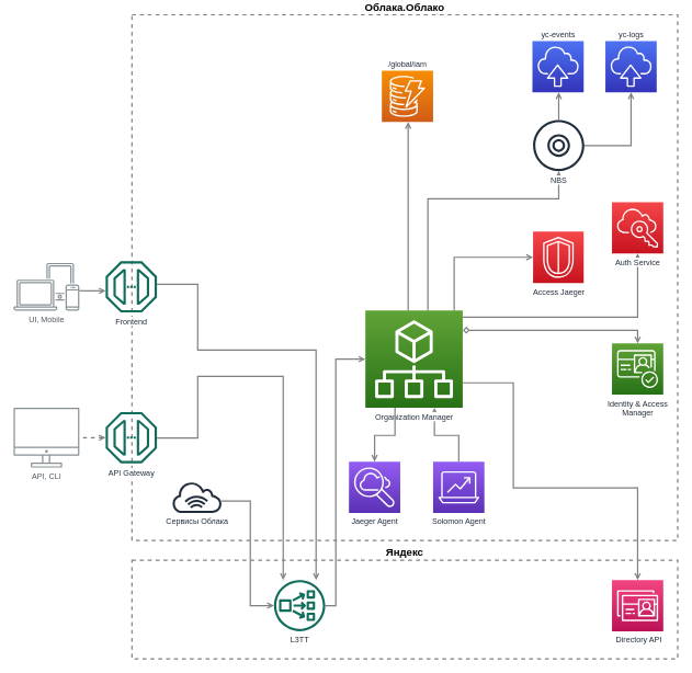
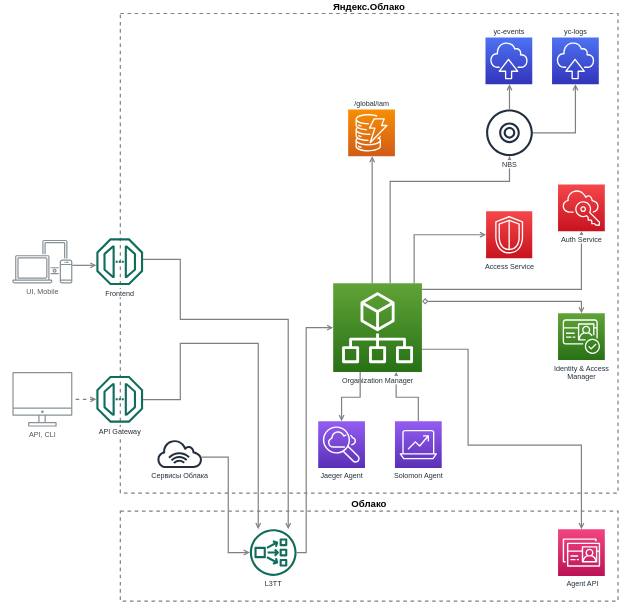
  <mxCell id="0" />
  <mxCell id="1" parent="0" />
- <mxCell id="2" value="&lt;div style=&quot;font-size: 16px;&quot;&gt;Облака.Облако&lt;/div&gt;" style="rounded=0;whiteSpace=wrap;html=1;strokeColor=#808080;strokeWidth=2;fillColor=none;gradientColor=#F34482;dashed=1;labelPosition=center;verticalLabelPosition=top;align=center;verticalAlign=bottom;fontSize=16;fontStyle=1" parent="1" vertex="1"><mxGeometry x="200" y="20" width="830" height="800" as="geometry" /></mxCell>
- <mxCell id="3" value="&lt;div style=&quot;font-size: 16px&quot;&gt;Яндекс&lt;/div&gt;" style="rounded=0;whiteSpace=wrap;html=1;strokeColor=#808080;strokeWidth=2;fillColor=none;gradientColor=#F34482;dashed=1;labelPosition=center;verticalLabelPosition=top;align=center;verticalAlign=bottom;fontSize=16;fontStyle=1" parent="1" vertex="1"><mxGeometry x="200" y="850" width="830" height="150" as="geometry" /></mxCell>
+ <mxCell id="2" value="&lt;div style=&quot;font-size: 16px;&quot;&gt;Яндекс.Облако&lt;/div&gt;" style="rounded=0;whiteSpace=wrap;html=1;strokeColor=#808080;strokeWidth=2;fillColor=none;gradientColor=#F34482;dashed=1;labelPosition=center;verticalLabelPosition=top;align=center;verticalAlign=bottom;fontSize=16;fontStyle=1" parent="1" vertex="1"><mxGeometry x="200" y="20" width="830" height="800" as="geometry" /></mxCell>
+ <mxCell id="3" value="&lt;div style=&quot;font-size: 16px&quot;&gt;Облако&lt;/div&gt;" style="rounded=0;whiteSpace=wrap;html=1;strokeColor=#808080;strokeWidth=2;fillColor=none;gradientColor=#F34482;dashed=1;labelPosition=center;verticalLabelPosition=top;align=center;verticalAlign=bottom;fontSize=16;fontStyle=1" parent="1" vertex="1"><mxGeometry x="200" y="850" width="830" height="150" as="geometry" /></mxCell>
  <mxCell id="4" value="" style="edgeStyle=orthogonalEdgeStyle;html=1;endArrow=none;elbow=vertical;startArrow=open;startFill=0;strokeColor=#808080;rounded=0;strokeWidth=2;endFill=0;" parent="1" source="18" target="15" edge="1"><mxGeometry width="100" relative="1" as="geometry"><mxPoint x="660" y="749" as="sourcePoint" /><mxPoint x="553" y="600" as="targetPoint" /><Array as="points"><mxPoint x="380" y="919" /><mxPoint x="380" y="760" /></Array></mxGeometry></mxCell>
  <mxCell id="5" value="API, CLI" style="outlineConnect=0;gradientColor=none;fontColor=#545B64;strokeColor=none;fillColor=#879196;dashed=0;verticalLabelPosition=bottom;verticalAlign=top;align=center;html=1;fontSize=12;fontStyle=0;aspect=fixed;shape=mxgraph.aws4.illustration_desktop;pointerEvents=1;labelBackgroundColor=#ffffff;" parent="1" vertex="1"><mxGeometry x="20" y="618" width="100" height="91" as="geometry" /></mxCell>
  <mxCell id="6" value="UI, Mobile" style="outlineConnect=0;gradientColor=none;fontColor=#545B64;strokeColor=none;fillColor=#879196;dashed=0;verticalLabelPosition=bottom;verticalAlign=top;align=center;html=1;fontSize=12;fontStyle=0;aspect=fixed;shape=mxgraph.aws4.illustration_devices;pointerEvents=1" parent="1" vertex="1"><mxGeometry x="20" y="397.5" width="100" height="73" as="geometry" /></mxCell>
- <mxCell id="7" value="/global/iam" style="outlineConnect=0;fontColor=#232F3E;gradientColor=#F78E04;gradientDirection=north;fillColor=#D05C17;strokeColor=#ffffff;dashed=0;verticalLabelPosition=top;verticalAlign=bottom;align=center;html=1;fontSize=12;fontStyle=0;aspect=fixed;shape=mxgraph.aws4.resourceIcon;resIcon=mxgraph.aws4.dynamodb;labelPosition=center;" parent="1" vertex="1"><mxGeometry x="580" y="105" width="78" height="78" as="geometry" /></mxCell>
- <mxCell id="8" value="Access Jaeger" style="outlineConnect=0;fontColor=#232F3E;gradientColor=#F54749;gradientDirection=north;fillColor=#C7131F;strokeColor=#ffffff;dashed=0;verticalLabelPosition=bottom;verticalAlign=top;align=center;html=1;fontSize=12;fontStyle=0;aspect=fixed;shape=mxgraph.aws4.resourceIcon;resIcon=mxgraph.aws4.security_identity_and_compliance;" parent="1" vertex="1"><mxGeometry x="810" y="350" width="77" height="78" as="geometry" /></mxCell>
+ <mxCell id="7" value="/global/iam" style="outlineConnect=0;fontColor=#232F3E;gradientColor=#F78E04;gradientDirection=north;fillColor=#D05C17;strokeColor=#ffffff;dashed=0;verticalLabelPosition=top;verticalAlign=bottom;align=center;html=1;fontSize=12;fontStyle=0;aspect=fixed;shape=mxgraph.aws4.resourceIcon;resIcon=mxgraph.aws4.dynamodb;labelPosition=center;" parent="1" vertex="1"><mxGeometry x="580" y="180" width="78" height="78" as="geometry" /></mxCell>
+ <mxCell id="8" value="Access Service" style="outlineConnect=0;fontColor=#232F3E;gradientColor=#F54749;gradientDirection=north;fillColor=#C7131F;strokeColor=#ffffff;dashed=0;verticalLabelPosition=bottom;verticalAlign=top;align=center;html=1;fontSize=12;fontStyle=0;aspect=fixed;shape=mxgraph.aws4.resourceIcon;resIcon=mxgraph.aws4.security_identity_and_compliance;" parent="1" vertex="1"><mxGeometry x="810" y="350" width="77" height="78" as="geometry" /></mxCell>
  <mxCell id="9" value="" style="edgeStyle=orthogonalEdgeStyle;html=1;endArrow=none;elbow=vertical;startArrow=open;startFill=0;strokeColor=#808080;rounded=0;strokeWidth=2;endFill=0;" parent="1" source="7" edge="1"><mxGeometry width="100" relative="1" as="geometry"><mxPoint x="700" y="380" as="sourcePoint" /><mxPoint x="620" y="470" as="targetPoint" /><Array as="points"><mxPoint x="620" y="380" /><mxPoint x="620" y="380" /></Array></mxGeometry></mxCell>
  <mxCell id="10" value="" style="edgeStyle=orthogonalEdgeStyle;html=1;endArrow=none;elbow=vertical;startArrow=open;startFill=0;strokeColor=#808080;rounded=0;strokeWidth=2;endFill=0;" parent="1" target="6" edge="1"><mxGeometry width="100" relative="1" as="geometry"><mxPoint x="160" y="440" as="sourcePoint" /><mxPoint x="-80" y="463" as="targetPoint" /><Array as="points"><mxPoint x="130" y="440" /><mxPoint x="130" y="440" /></Array></mxGeometry></mxCell>
  <mxCell id="11" value="" style="edgeStyle=orthogonalEdgeStyle;html=1;endArrow=none;elbow=vertical;startArrow=open;startFill=0;strokeColor=#808080;rounded=0;strokeWidth=2;endFill=0;dashed=1;" parent="1" source="17" target="5" edge="1"><mxGeometry width="100" relative="1" as="geometry"><mxPoint x="160" y="663.5" as="sourcePoint" /><mxPoint x="91" y="832" as="targetPoint" /><Array as="points" /></mxGeometry></mxCell>
  <mxCell id="12" value="" style="edgeStyle=orthogonalEdgeStyle;html=1;endArrow=none;elbow=vertical;startArrow=open;startFill=0;strokeColor=#808080;rounded=0;strokeWidth=2;endFill=0;" parent="1" source="18" edge="1"><mxGeometry width="100" relative="1" as="geometry"><mxPoint x="430" y="522" as="sourcePoint" /><mxPoint x="238" y="430" as="targetPoint" /><Array as="points"><mxPoint x="480" y="530" /><mxPoint x="300" y="530" /><mxPoint x="300" y="430" /></Array></mxGeometry></mxCell>
  <mxCell id="13" value="" style="edgeStyle=orthogonalEdgeStyle;html=1;endArrow=none;elbow=vertical;startArrow=open;startFill=0;strokeColor=#808080;rounded=0;strokeWidth=2;endFill=0;" parent="1" source="18" edge="1"><mxGeometry width="100" relative="1" as="geometry"><mxPoint x="440" y="650" as="sourcePoint" /><mxPoint x="238" y="664" as="targetPoint" /><Array as="points"><mxPoint x="430" y="570" /><mxPoint x="300" y="570" /><mxPoint x="300" y="664" /></Array></mxGeometry></mxCell>
  <mxCell id="14" value="" style="edgeStyle=orthogonalEdgeStyle;html=1;endArrow=none;elbow=vertical;startArrow=open;startFill=0;strokeColor=#808080;rounded=0;strokeWidth=2;endFill=0;" parent="1" source="8" edge="1"><mxGeometry width="100" relative="1" as="geometry"><mxPoint x="1029" y="520" as="sourcePoint" /><mxPoint x="690" y="470" as="targetPoint" /><Array as="points"><mxPoint x="690" y="389" /></Array></mxGeometry></mxCell>
  <mxCell id="15" value="Сервисы Облака" style="outlineConnect=0;fontColor=#232F3E;gradientColor=none;fillColor=#232F3E;strokeColor=none;dashed=0;verticalLabelPosition=bottom;verticalAlign=top;align=center;html=1;fontSize=12;fontStyle=0;aspect=fixed;pointerEvents=1;shape=mxgraph.aws4.internet_alt1;" parent="1" vertex="1"><mxGeometry x="260" y="730" width="78" height="48" as="geometry" /></mxCell>
  <mxCell id="16" value="Frontend" style="outlineConnect=0;fontColor=#232F3E;gradientColor=none;fillColor=#116D5B;strokeColor=none;dashed=0;verticalLabelPosition=bottom;verticalAlign=top;align=center;html=1;fontSize=12;fontStyle=0;aspect=fixed;pointerEvents=1;shape=mxgraph.aws4.endpoint;labelBackgroundColor=#ffffff;" parent="1" vertex="1"><mxGeometry x="160" y="395" width="78" height="78" as="geometry" /></mxCell>
  <mxCell id="17" value="API Gateway" style="outlineConnect=0;fontColor=#232F3E;gradientColor=none;fillColor=#116D5B;strokeColor=none;dashed=0;verticalLabelPosition=bottom;verticalAlign=top;align=center;html=1;fontSize=12;fontStyle=0;aspect=fixed;pointerEvents=1;shape=mxgraph.aws4.endpoint;labelBackgroundColor=#ffffff;" parent="1" vertex="1"><mxGeometry x="160" y="624.5" width="78" height="78" as="geometry" /></mxCell>
  <mxCell id="18" value="L3TT" style="outlineConnect=0;fontColor=#232F3E;gradientColor=none;fillColor=#116D5B;strokeColor=none;dashed=0;verticalLabelPosition=bottom;verticalAlign=top;align=center;html=1;fontSize=12;fontStyle=0;aspect=fixed;pointerEvents=1;shape=mxgraph.aws4.network_load_balancer;labelBackgroundColor=#ffffff;" parent="1" vertex="1"><mxGeometry x="416" y="880" width="78" height="78" as="geometry" /></mxCell>
  <mxCell id="19" value="" style="edgeStyle=orthogonalEdgeStyle;html=1;endArrow=none;elbow=vertical;startArrow=open;startFill=0;strokeColor=#808080;rounded=0;strokeWidth=2;endFill=0;" parent="1" target="18" edge="1"><mxGeometry width="100" relative="1" as="geometry"><mxPoint x="555" y="544" as="sourcePoint" /><mxPoint x="80" y="450" as="targetPoint" /><Array as="points"><mxPoint x="510" y="544" /><mxPoint x="510" y="919" /></Array></mxGeometry></mxCell>
  <mxCell id="20" value="" style="edgeStyle=orthogonalEdgeStyle;html=1;endArrow=open;elbow=vertical;startArrow=none;startFill=0;strokeColor=#808080;rounded=0;strokeWidth=2;endFill=0;" parent="1" source="21" edge="1"><mxGeometry width="100" relative="1" as="geometry"><mxPoint x="560" y="710" as="sourcePoint" /><mxPoint x="660" y="618" as="targetPoint" /><Array as="points"><mxPoint x="697" y="660" /><mxPoint x="660" y="660" /></Array></mxGeometry></mxCell>
  <mxCell id="21" value="Solomon Agent" style="outlineConnect=0;fontColor=#232F3E;gradientColor=#945DF2;gradientDirection=north;fillColor=#5A30B5;strokeColor=#ffffff;dashed=0;verticalLabelPosition=bottom;verticalAlign=top;align=center;html=1;fontSize=12;fontStyle=0;aspect=fixed;shape=mxgraph.aws4.resourceIcon;resIcon=mxgraph.aws4.analytics;labelBackgroundColor=#ffffff;" parent="1" vertex="1"><mxGeometry x="658" y="700" width="78" height="78" as="geometry" /></mxCell>
  <mxCell id="22" value="Organization Manager" style="outlineConnect=0;fontColor=#232F3E;gradientColor=#60A337;gradientDirection=north;fillColor=#277116;strokeColor=#ffffff;dashed=0;verticalLabelPosition=bottom;verticalAlign=top;align=center;html=1;fontSize=12;fontStyle=0;aspect=fixed;shape=mxgraph.aws4.resourceIcon;resIcon=mxgraph.aws4.organizations;labelBackgroundColor=#ffffff;" parent="1" vertex="1"><mxGeometry x="555" y="470" width="148" height="148" as="geometry" /></mxCell>
  <mxCell id="23" value="&lt;div&gt;Identity &amp;amp; Access&lt;/div&gt;&lt;div&gt;Manager&lt;/div&gt;" style="outlineConnect=0;fontColor=#232F3E;gradientColor=#60A337;gradientDirection=north;fillColor=#277116;strokeColor=#ffffff;dashed=0;verticalLabelPosition=bottom;verticalAlign=top;align=center;html=1;fontSize=12;fontStyle=0;aspect=fixed;shape=mxgraph.aws4.resourceIcon;resIcon=mxgraph.aws4.cognito;" parent="1" vertex="1"><mxGeometry x="930" y="520" width="78" height="78" as="geometry" /></mxCell>
  <mxCell id="24" value="" style="edgeStyle=orthogonalEdgeStyle;html=1;endArrow=diamond;elbow=vertical;startArrow=open;startFill=0;strokeColor=#808080;rounded=0;strokeWidth=2;endFill=0;" parent="1" source="23" target="22" edge="1"><mxGeometry width="100" relative="1" as="geometry"><mxPoint x="820" y="569" as="sourcePoint" /><mxPoint x="713" y="569" as="targetPoint" /><Array as="points"><mxPoint x="969" y="500" /></Array></mxGeometry></mxCell>
- <mxCell id="25" value="&amp;nbsp;Directory API" style="outlineConnect=0;fontColor=#232F3E;gradientColor=#F34482;gradientDirection=north;fillColor=#BC1356;strokeColor=#ffffff;dashed=0;verticalLabelPosition=bottom;verticalAlign=top;align=center;html=1;fontSize=12;fontStyle=0;aspect=fixed;shape=mxgraph.aws4.resourceIcon;resIcon=mxgraph.aws4.directory_service;labelBackgroundColor=#ffffff;" parent="1" vertex="1"><mxGeometry x="930" y="880" width="78" height="78" as="geometry" /></mxCell>
+ <mxCell id="25" value="&amp;nbsp;Agent API" style="outlineConnect=0;fontColor=#232F3E;gradientColor=#F34482;gradientDirection=north;fillColor=#BC1356;strokeColor=#ffffff;dashed=0;verticalLabelPosition=bottom;verticalAlign=top;align=center;html=1;fontSize=12;fontStyle=0;aspect=fixed;shape=mxgraph.aws4.resourceIcon;resIcon=mxgraph.aws4.directory_service;labelBackgroundColor=#ffffff;" parent="1" vertex="1"><mxGeometry x="930" y="880" width="78" height="78" as="geometry" /></mxCell>
  <mxCell id="26" value="" style="edgeStyle=orthogonalEdgeStyle;html=1;endArrow=none;elbow=vertical;startArrow=open;startFill=0;strokeColor=#808080;rounded=0;strokeWidth=2;endFill=0;" parent="1" source="25" edge="1"><mxGeometry width="100" relative="1" as="geometry"><mxPoint x="969" y="910" as="sourcePoint" /><mxPoint x="703" y="580" as="targetPoint" /><Array as="points"><mxPoint x="969" y="740" /><mxPoint x="780" y="740" /><mxPoint x="780" y="580" /></Array></mxGeometry></mxCell>
  <mxCell id="27" value="" style="edgeStyle=orthogonalEdgeStyle;html=1;endArrow=none;elbow=vertical;startArrow=open;startFill=0;strokeColor=#808080;rounded=0;strokeWidth=2;endFill=0;" parent="1" source="28" target="22" edge="1"><mxGeometry width="100" relative="1" as="geometry"><mxPoint x="820" y="399" as="sourcePoint" /><mxPoint x="700" y="480" as="targetPoint" /><Array as="points"><mxPoint x="969" y="480" /></Array></mxGeometry></mxCell>
  <mxCell id="28" value="Auth Service" style="outlineConnect=0;fontColor=#232F3E;gradientColor=#F54749;gradientDirection=north;fillColor=#C7131F;strokeColor=#ffffff;dashed=0;verticalLabelPosition=bottom;verticalAlign=top;align=center;html=1;fontSize=12;fontStyle=0;aspect=fixed;shape=mxgraph.aws4.resourceIcon;resIcon=mxgraph.aws4.single_sign_on;labelBackgroundColor=#ffffff;" parent="1" vertex="1"><mxGeometry x="930" y="305" width="78" height="78" as="geometry" /></mxCell>
  <mxCell id="29" value="yc-logs" style="outlineConnect=0;fontColor=#232F3E;gradientColor=#4D72F3;gradientDirection=north;fillColor=#3334B9;strokeColor=#ffffff;dashed=0;verticalLabelPosition=top;verticalAlign=bottom;align=center;html=1;fontSize=12;fontStyle=0;aspect=fixed;shape=mxgraph.aws4.resourceIcon;resIcon=mxgraph.aws4.migration_and_transfer;labelPosition=center;" parent="1" vertex="1"><mxGeometry x="920" y="60" width="78" height="78" as="geometry" /></mxCell>
  <mxCell id="30" value="" style="edgeStyle=orthogonalEdgeStyle;html=1;endArrow=none;elbow=vertical;startArrow=open;startFill=0;strokeColor=#808080;rounded=0;strokeWidth=2;endFill=0;" parent="1" edge="1"><mxGeometry width="100" relative="1" as="geometry"><mxPoint x="849" y="258" as="sourcePoint" /><mxPoint x="650" y="470" as="targetPoint" /><Array as="points"><mxPoint x="849" y="300" /><mxPoint x="650" y="300" /></Array></mxGeometry></mxCell>
  <mxCell id="31" value="" style="edgeStyle=orthogonalEdgeStyle;html=1;endArrow=none;elbow=vertical;startArrow=open;startFill=0;strokeColor=#808080;rounded=0;strokeWidth=2;endFill=0;" parent="1" target="32" edge="1"><mxGeometry width="100" relative="1" as="geometry"><mxPoint x="959" y="138" as="sourcePoint" /><mxPoint x="870" y="180" as="targetPoint" /><Array as="points"><mxPoint x="959" y="219" /></Array></mxGeometry></mxCell>
  <mxCell id="32" value="NBS" style="outlineConnect=0;fontColor=#232F3E;gradientColor=none;fillColor=#232F3E;strokeColor=none;dashed=0;verticalLabelPosition=bottom;verticalAlign=top;align=center;html=1;fontSize=12;fontStyle=0;aspect=fixed;pointerEvents=1;shape=mxgraph.aws4.disk;labelBackgroundColor=#ffffff;" parent="1" vertex="1"><mxGeometry x="810" y="180" width="78" height="78" as="geometry" /></mxCell>
  <mxCell id="33" value="yc-events" style="outlineConnect=0;fontColor=#232F3E;gradientColor=#4D72F3;gradientDirection=north;fillColor=#3334B9;strokeColor=#ffffff;dashed=0;verticalLabelPosition=top;verticalAlign=bottom;align=center;html=1;fontSize=12;fontStyle=0;aspect=fixed;shape=mxgraph.aws4.resourceIcon;resIcon=mxgraph.aws4.migration_and_transfer;labelPosition=center;" vertex="1" parent="1"><mxGeometry x="809" y="60" width="78" height="78" as="geometry" /></mxCell>
  <mxCell id="34" value="" style="edgeStyle=orthogonalEdgeStyle;html=1;endArrow=none;elbow=vertical;startArrow=open;startFill=0;strokeColor=#808080;rounded=0;strokeWidth=2;endFill=0;" edge="1" parent="1" source="33" target="32"><mxGeometry width="100" relative="1" as="geometry"><mxPoint x="969" y="148" as="sourcePoint" /><mxPoint x="898" y="229.034" as="targetPoint" /><Array as="points"><mxPoint x="849" y="160" /><mxPoint x="849" y="160" /></Array></mxGeometry></mxCell>
  <mxCell id="35" value="Jaeger Agent" style="outlineConnect=0;fontColor=#232F3E;gradientColor=#945DF2;gradientDirection=north;fillColor=#5A30B5;strokeColor=#ffffff;dashed=0;verticalLabelPosition=bottom;verticalAlign=top;align=center;html=1;fontSize=12;fontStyle=0;aspect=fixed;shape=mxgraph.aws4.resourceIcon;resIcon=mxgraph.aws4.cloudsearch;labelBackgroundColor=#ffffff;" vertex="1" parent="1"><mxGeometry x="530" y="700" width="78" height="78" as="geometry" /></mxCell>
  <mxCell id="36" value="" style="edgeStyle=orthogonalEdgeStyle;html=1;endArrow=none;elbow=vertical;startArrow=open;startFill=0;strokeColor=#808080;rounded=0;strokeWidth=2;endFill=0;" edge="1" parent="1"><mxGeometry width="100" relative="1" as="geometry"><mxPoint x="569" y="700" as="sourcePoint" /><mxPoint x="600" y="618" as="targetPoint" /><Array as="points"><mxPoint x="569" y="660" /><mxPoint x="600" y="660" /></Array></mxGeometry></mxCell>
